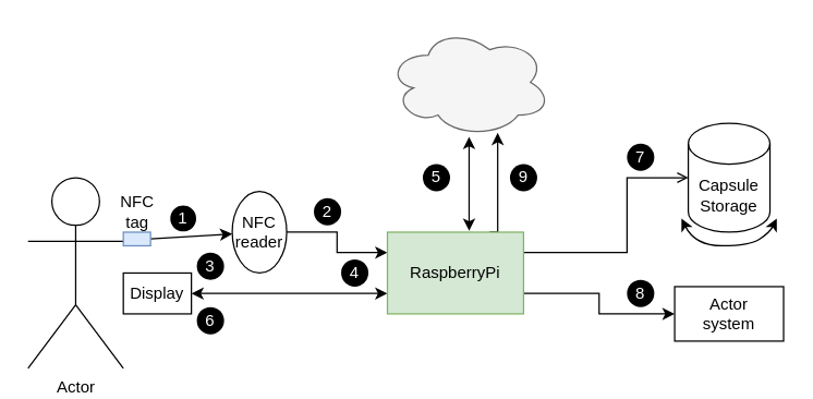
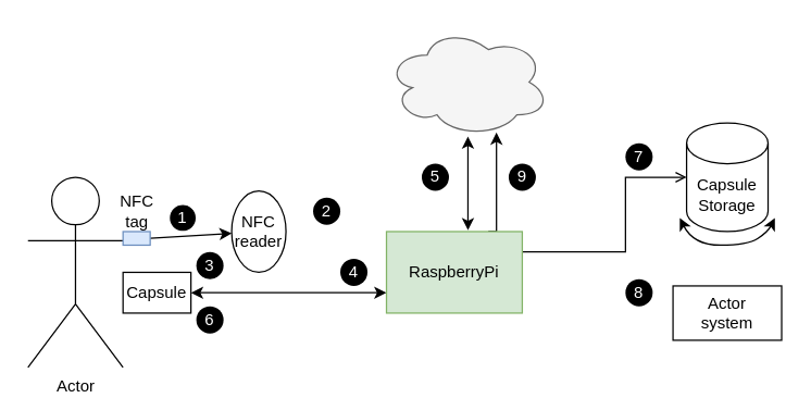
  <mxCell id="0" />
  <mxCell id="1" parent="0" />
  <mxCell id="2" value="Actor" style="shape=umlActor;verticalLabelPosition=bottom;verticalAlign=top;html=1;outlineConnect=0;" vertex="1" parent="1"><mxGeometry x="20" y="130" width="70" height="140" as="geometry" /></mxCell>
  <mxCell id="3" value="" style="endArrow=classic;html=1;rounded=0;exitX=1;exitY=0.5;exitDx=0;exitDy=0;" edge="1" parent="1" source="14" target="6"><mxGeometry width="50" height="50" relative="1" as="geometry"><mxPoint x="120" y="180" as="sourcePoint" /><mxPoint x="200" y="200" as="targetPoint" /><Array as="points" /></mxGeometry></mxCell>
  <mxCell id="4" value="NFC&lt;br&gt;tag" style="text;html=1;align=center;verticalAlign=middle;resizable=0;points=[];autosize=1;strokeColor=none;fillColor=none;" vertex="1" parent="1"><mxGeometry x="80" y="140" width="40" height="30" as="geometry" /></mxCell>
- <mxCell id="5" style="edgeStyle=orthogonalEdgeStyle;rounded=0;orthogonalLoop=1;jettySize=auto;html=1;exitX=1;exitY=0.5;exitDx=0;exitDy=0;entryX=0;entryY=0.25;entryDx=0;entryDy=0;" edge="1" parent="1" source="6" target="12"><mxGeometry relative="1" as="geometry" /></mxCell>
  <mxCell id="6" value="NFC reader" style="ellipse;whiteSpace=wrap;html=1;" vertex="1" parent="1"><mxGeometry x="170" y="140" width="40" height="60" as="geometry" /></mxCell>
  <mxCell id="7" style="edgeStyle=orthogonalEdgeStyle;rounded=0;orthogonalLoop=1;jettySize=auto;html=1;exitX=0.6;exitY=-0.017;exitDx=0;exitDy=0;startArrow=classic;startFill=1;exitPerimeter=0;" edge="1" parent="1" source="12" target="13"><mxGeometry relative="1" as="geometry"><Array as="points" /></mxGeometry></mxCell>
  <mxCell id="8" style="edgeStyle=orthogonalEdgeStyle;rounded=0;orthogonalLoop=1;jettySize=auto;html=1;exitX=0;exitY=0.75;exitDx=0;exitDy=0;entryX=1;entryY=0.5;entryDx=0;entryDy=0;startArrow=classic;startFill=1;" edge="1" parent="1" source="12" target="15"><mxGeometry relative="1" as="geometry" /></mxCell>
  <mxCell id="9" style="edgeStyle=orthogonalEdgeStyle;rounded=0;orthogonalLoop=1;jettySize=auto;html=1;exitX=1;exitY=0.25;exitDx=0;exitDy=0;entryX=0;entryY=0.5;entryDx=0;entryDy=0;startArrow=none;startFill=0;entryPerimeter=0;endArrow=open;" edge="1" parent="1" source="12" target="18"><mxGeometry relative="1" as="geometry"><mxPoint x="500" y="192" as="targetPoint" /><Array as="points"><mxPoint x="460" y="185" /><mxPoint x="460" y="130" /></Array></mxGeometry></mxCell>
- <mxCell id="10" style="edgeStyle=orthogonalEdgeStyle;rounded=0;orthogonalLoop=1;jettySize=auto;html=1;exitX=1;exitY=0.75;exitDx=0;exitDy=0;entryX=0;entryY=0.5;entryDx=0;entryDy=0;startArrow=none;startFill=0;" edge="1" parent="1" source="12" target="20"><mxGeometry relative="1" as="geometry" /></mxCell>
  <mxCell id="11" style="edgeStyle=orthogonalEdgeStyle;rounded=0;orthogonalLoop=1;jettySize=auto;html=1;exitX=0.75;exitY=0;exitDx=0;exitDy=0;entryX=0.675;entryY=0.963;entryDx=0;entryDy=0;entryPerimeter=0;startArrow=none;startFill=0;" edge="1" parent="1" source="12" target="13"><mxGeometry relative="1" as="geometry"><Array as="points"><mxPoint x="365" y="170" /></Array></mxGeometry></mxCell>
  <mxCell id="12" value="RaspberryPi" style="rounded=0;whiteSpace=wrap;html=1;fillColor=#d5e8d4;strokeColor=#82b366;" vertex="1" parent="1"><mxGeometry x="284" y="170" width="100" height="60" as="geometry" /></mxCell>
  <mxCell id="13" value="" style="ellipse;shape=cloud;whiteSpace=wrap;html=1;fillColor=#f5f5f5;strokeColor=#666666;fontColor=#333333;" vertex="1" parent="1"><mxGeometry x="284" y="20" width="120" height="80" as="geometry" /></mxCell>
  <mxCell id="14" value="" style="rounded=0;whiteSpace=wrap;html=1;fillColor=#dae8fc;strokeColor=#6c8ebf;" vertex="1" parent="1"><mxGeometry x="90" y="170" width="20" height="10" as="geometry" /></mxCell>
- <mxCell id="15" value="Display" style="rounded=0;whiteSpace=wrap;html=1;" vertex="1" parent="1"><mxGeometry x="90" y="200" width="50" height="30" as="geometry" /></mxCell>
+ <mxCell id="15" value="Capsule" style="rounded=0;whiteSpace=wrap;html=1;" vertex="1" parent="1"><mxGeometry x="90" y="200" width="50" height="30" as="geometry" /></mxCell>
  <mxCell id="16" value="1" style="ellipse;whiteSpace=wrap;html=1;aspect=fixed;fillColor=#000000;strokeColor=#FFFFFF;fontColor=#FFFFFF;" vertex="1" parent="1"><mxGeometry x="124" y="150" width="20" height="20" as="geometry" /></mxCell>
  <mxCell id="17" value="2" style="ellipse;whiteSpace=wrap;html=1;aspect=fixed;fillColor=#000000;strokeColor=none;fontColor=#FFFFFF;" vertex="1" parent="1"><mxGeometry x="230" y="145" width="20" height="20" as="geometry" /></mxCell>
  <mxCell id="18" value="Capsule&lt;br&gt;Storage" style="shape=cylinder3;whiteSpace=wrap;html=1;boundedLbl=1;backgroundOutline=1;size=15;" vertex="1" parent="1"><mxGeometry x="505" y="90" width="60" height="80" as="geometry" /></mxCell>
  <mxCell id="19" value="" style="curved=1;endArrow=classic;html=1;rounded=0;startArrow=classic;startFill=1;" edge="1" parent="1"><mxGeometry width="50" height="50" relative="1" as="geometry"><mxPoint x="570" y="160" as="sourcePoint" /><mxPoint x="500" y="160" as="targetPoint" /><Array as="points"><mxPoint x="565" y="170" /><mxPoint x="550" y="180" /><mxPoint x="510" y="180" /></Array></mxGeometry></mxCell>
  <mxCell id="20" value="Actor&lt;br&gt;system" style="rounded=0;whiteSpace=wrap;html=1;" vertex="1" parent="1"><mxGeometry x="495" y="210" width="80" height="40" as="geometry" /></mxCell>
  <mxCell id="21" value="3" style="ellipse;whiteSpace=wrap;html=1;aspect=fixed;fillColor=#000000;strokeColor=none;fontColor=#FFFFFF;" vertex="1" parent="1"><mxGeometry x="144" y="185" width="20" height="20" as="geometry" /></mxCell>
  <mxCell id="22" value="4" style="ellipse;whiteSpace=wrap;html=1;aspect=fixed;fillColor=#000000;strokeColor=none;fontColor=#FFFFFF;" vertex="1" parent="1"><mxGeometry x="250" y="190" width="20" height="20" as="geometry" /></mxCell>
  <mxCell id="23" value="5" style="ellipse;whiteSpace=wrap;html=1;aspect=fixed;fillColor=#000000;strokeColor=none;fontColor=#FFFFFF;" vertex="1" parent="1"><mxGeometry x="310" y="120" width="20" height="20" as="geometry" /></mxCell>
  <mxCell id="24" value="6" style="ellipse;whiteSpace=wrap;html=1;aspect=fixed;fillColor=#000000;strokeColor=none;fontColor=#FFFFFF;" vertex="1" parent="1"><mxGeometry x="144" y="225" width="20" height="20" as="geometry" /></mxCell>
  <mxCell id="25" value="7" style="ellipse;whiteSpace=wrap;html=1;aspect=fixed;fillColor=#000000;strokeColor=none;fontColor=#FFFFFF;" vertex="1" parent="1"><mxGeometry x="460" y="105" width="20" height="20" as="geometry" /></mxCell>
  <mxCell id="26" value="8" style="ellipse;whiteSpace=wrap;html=1;aspect=fixed;fillColor=#000000;strokeColor=none;fontColor=#FFFFFF;" vertex="1" parent="1"><mxGeometry x="460" y="205" width="20" height="20" as="geometry" /></mxCell>
  <mxCell id="27" value="9" style="ellipse;whiteSpace=wrap;html=1;aspect=fixed;fillColor=#000000;strokeColor=none;fontColor=#FFFFFF;" vertex="1" parent="1"><mxGeometry x="374" y="120" width="20" height="20" as="geometry" /></mxCell>
